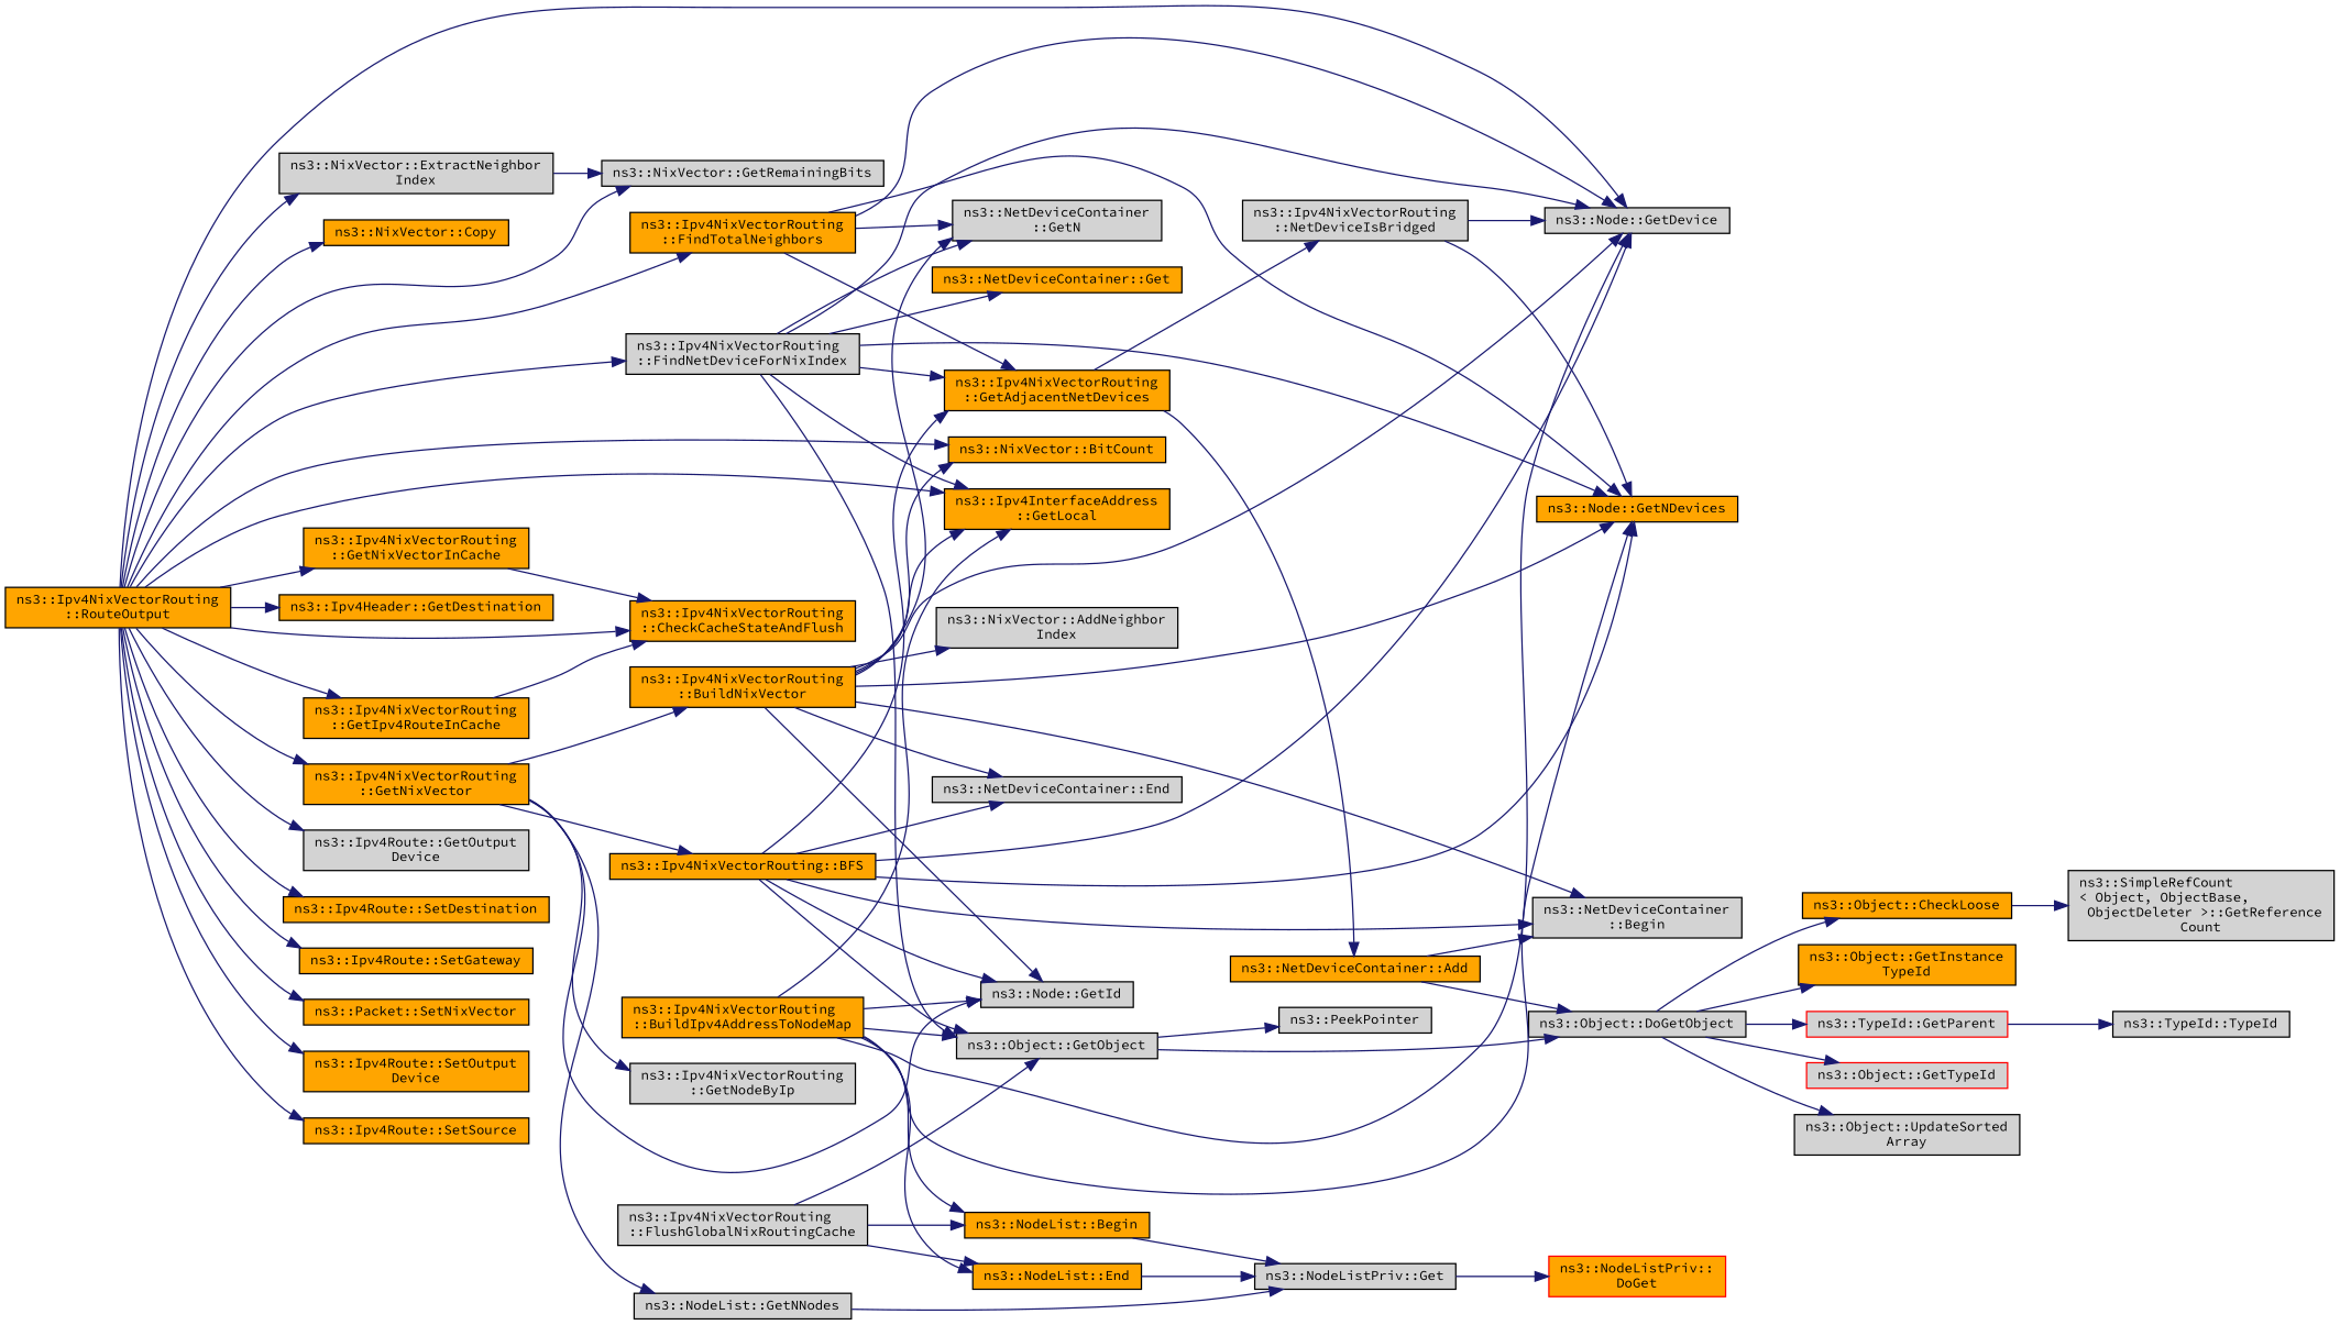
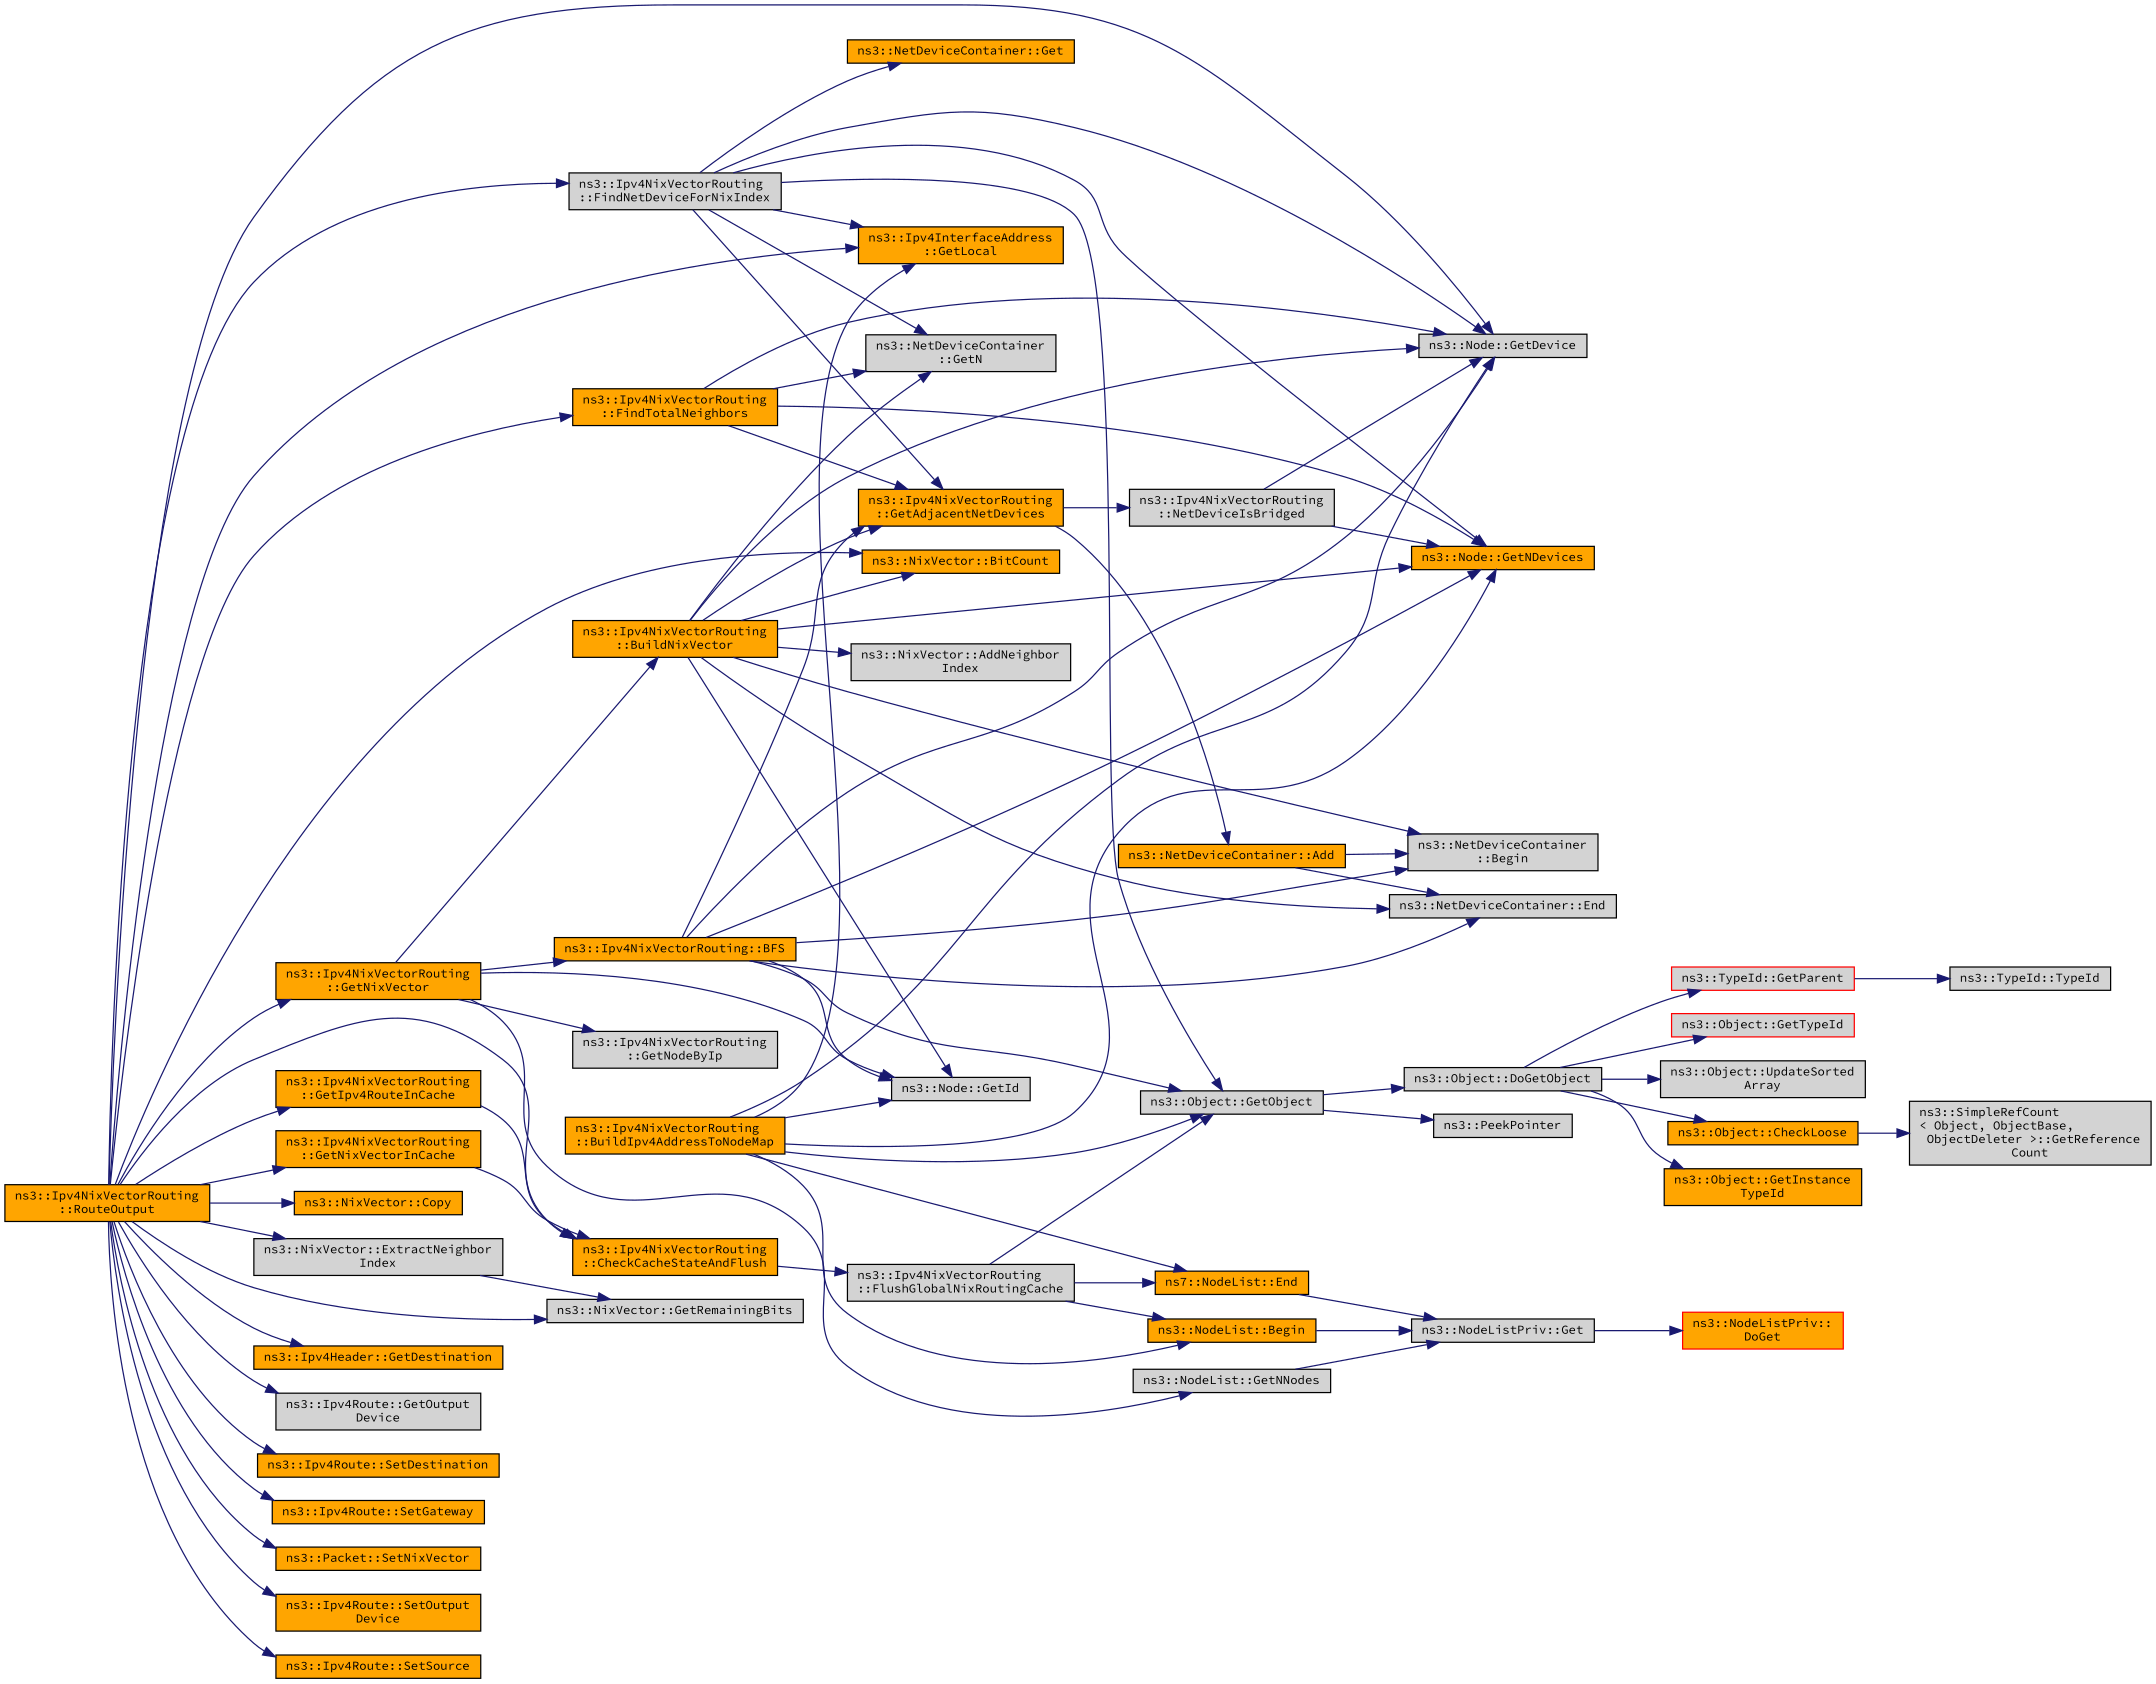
  digraph {
    fontname="Source Code Pro"
    rankdir=LR
    node [color=black fillcolor=orange fontname="Source Code Pro" fontsize=10 shape=record style=filled]
    edge [color=midnightblue fontname="Source Code Pro" fontsize=10 labelfontname=Helvetica labelfontsize=10 style=solid]
    n1 [fontcolor=black height=0.2 label="ns3::Ipv4NixVectorRouting\l::RouteOutput" width=0.4]
    n2 [height=0.2 label="ns3::NixVector::BitCount" width=0.4]
    n3 [height=0.2 label="ns3::Ipv4NixVectorRouting\l::CheckCacheStateAndFlush" width=0.4]
    n4 [height=0.2 label="ns3::NixVector::Copy" width=0.4]
    n5 [fillcolor=lightgrey height=0.2 label="ns3::NixVector::ExtractNeighbor\lIndex" width=0.4]
    n6 [fillcolor=lightgrey height=0.2 label="ns3::NixVector::GetRemainingBits" width=0.4]
    n7 [fillcolor=lightgrey height=0.2 label="ns3::Ipv4NixVectorRouting\l::FindNetDeviceForNixIndex" width=0.4]
    n8 [fillcolor=lightgrey height=0.2 label="ns3::Node::GetDevice" width=0.4]
    n9 [height=0.2 label="ns3::Ipv4InterfaceAddress\l::GetLocal" width=0.4]
    n10 [height=0.2 label="ns3::Ipv4NixVectorRouting\l::FindTotalNeighbors" width=0.4]
    n11 [height=0.2 label="ns3::Ipv4Header::GetDestination" width=0.4]
    n12 [height=0.2 label="ns3::Ipv4NixVectorRouting\l::GetIpv4RouteInCache" width=0.4]
    n13 [height=0.2 label="ns3::Ipv4NixVectorRouting\l::GetNixVector" width=0.4]
    n14 [height=0.2 label="ns3::Ipv4NixVectorRouting\l::GetNixVectorInCache" width=0.4]
    n15 [fillcolor=lightgrey height=0.2 label="ns3::Ipv4Route::GetOutput\lDevice" width=0.4]
    n16 [height=0.2 label="ns3::Ipv4Route::SetDestination" width=0.4]
    n17 [height=0.2 label="ns3::Ipv4Route::SetGateway" width=0.4]
    n18 [height=0.2 label="ns3::Packet::SetNixVector" width=0.4]
    n19 [height=0.2 label="ns3::Ipv4Route::SetOutput\lDevice" width=0.4]
    n20 [height=0.2 label="ns3::Ipv4Route::SetSource" width=0.4]
    n21 [fillcolor=lightgrey height=0.2 label="ns3::Ipv4NixVectorRouting\l::FlushGlobalNixRoutingCache" width=0.4]
    n22 [fillcolor=lightgrey height=0.2 label="ns3::Object::GetObject" width=0.4]
    n23 [height=0.2 label="ns3::NetDeviceContainer::Get" width=0.4]
    n24 [height=0.2 label="ns3::Ipv4NixVectorRouting\l::GetAdjacentNetDevices" width=0.4]
    n25 [height=0.2 label="ns3::Node::GetNDevices" width=0.4]
    n26 [fillcolor=lightgrey height=0.2 label="ns3::NetDeviceContainer\l::GetN" width=0.4]
    n27 [height=0.2 label="ns3::Ipv4NixVectorRouting::BFS" width=0.4]
    n28 [fillcolor=lightgrey height=0.2 label="ns3::Node::GetId" width=0.4]
    n29 [height=0.2 label="ns3::Ipv4NixVectorRouting\l::BuildNixVector" width=0.4]
    n30 [fillcolor=lightgrey height=0.2 label="ns3::NodeList::GetNNodes" width=0.4]
    n31 [fillcolor=lightgrey height=0.2 label="ns3::Ipv4NixVectorRouting\l::GetNodeByIp" width=0.4]
    n32 [height=0.2 label="ns3::NodeList::Begin" width=0.4]
-   n33 [height=0.2 label="ns3::NodeList::End" width=0.4]
+   n33 [height=0.2 label="ns7::NodeList::End" width=0.4]
    n34 [fillcolor=lightgrey height=0.2 label="ns3::NodeListPriv::Get" width=0.4]
    n35 [fillcolor=lightgrey height=0.2 label="ns3::Object::DoGetObject" width=0.4]
    n36 [fillcolor=lightgrey height=0.2 label="ns3::PeekPointer" width=0.4]
    n37 [color=red height=0.2 label="ns3::NodeListPriv::\lDoGet" width=0.4]
    n38 [height=0.2 label="ns3::Object::CheckLoose" width=0.4]
    n39 [height=0.2 label="ns3::Object::GetInstance\lTypeId" width=0.4]
    n40 [color=red fillcolor=lightgrey height=0.2 label="ns3::TypeId::GetParent" width=0.4]
    n41 [color=red fillcolor=lightgrey height=0.2 label="ns3::Object::GetTypeId" width=0.4]
    n42 [fillcolor=lightgrey height=0.2 label="ns3::Object::UpdateSorted\lArray" width=0.4]
    n43 [fillcolor=lightgrey height=0.2 label="ns3::SimpleRefCount\l\< Object, ObjectBase,\l ObjectDeleter \>::GetReference\lCount" width=0.4]
    n44 [fillcolor=lightgrey height=0.2 label="ns3::TypeId::TypeId" width=0.4]
    n45 [height=0.2 label="ns3::NetDeviceContainer::Add" width=0.4]
    n46 [fillcolor=lightgrey height=0.2 label="ns3::Ipv4NixVectorRouting\l::NetDeviceIsBridged" width=0.4]
    n47 [fillcolor=lightgrey height=0.2 label="ns3::NetDeviceContainer\l::Begin" width=0.4]
    n48 [fillcolor=lightgrey height=0.2 label="ns3::NetDeviceContainer::End" width=0.4]
    n49 [fillcolor=lightgrey height=0.2 label="ns3::NixVector::AddNeighbor\lIndex" width=0.4]
    n50 [height=0.2 label="ns3::Ipv4NixVectorRouting\l::BuildIpv4AddressToNodeMap" width=0.4]
    n1 -> n2
    n1 -> n3
    n1 -> n4
    n1 -> n5
    n1 -> n6
    n1 -> n7
    n1 -> n8
    n1 -> n9
    n1 -> n10
    n1 -> n11
    n1 -> n12
    n1 -> n13
    n1 -> n14
    n1 -> n15
    n1 -> n16
    n1 -> n17
    n1 -> n18
    n1 -> n19
    n1 -> n20
+   n3 -> n21
    n5 -> n6
    n7 -> n8
    n7 -> n9
    n7 -> n22
    n7 -> n23
    n7 -> n24
    n7 -> n25
    n7 -> n26
    n10 -> n8
    n10 -> n24
    n10 -> n25
    n10 -> n26
    n12 -> n3
    n13 -> n27
    n13 -> n28
    n13 -> n29
    n13 -> n30
    n13 -> n31
    n14 -> n3
    n21 -> n22
    n21 -> n32
    n21 -> n33
    n22 -> n35
    n22 -> n36
    n24 -> n45
    n24 -> n46
    n27 -> n8
    n27 -> n22
    n27 -> n24
    n27 -> n25
    n27 -> n28
    n27 -> n47
    n27 -> n48
    n29 -> n2
    n29 -> n8
-   n29 -> n9
+   n29 -> n24
    n29 -> n25
    n29 -> n26
    n29 -> n28
    n29 -> n47
    n29 -> n48
    n29 -> n49
    n30 -> n34
    n32 -> n34
    n33 -> n34
    n34 -> n37
    n35 -> n38
    n35 -> n39
    n35 -> n40
    n35 -> n41
    n35 -> n42
    n38 -> n43
    n40 -> n44
    n45 -> n47
-   n45 -> n35
+   n45 -> n48
    n46 -> n8
    n46 -> n25
    n50 -> n8
    n50 -> n9
    n50 -> n22
    n50 -> n25
    n50 -> n28
    n50 -> n32
    n50 -> n33
  }
